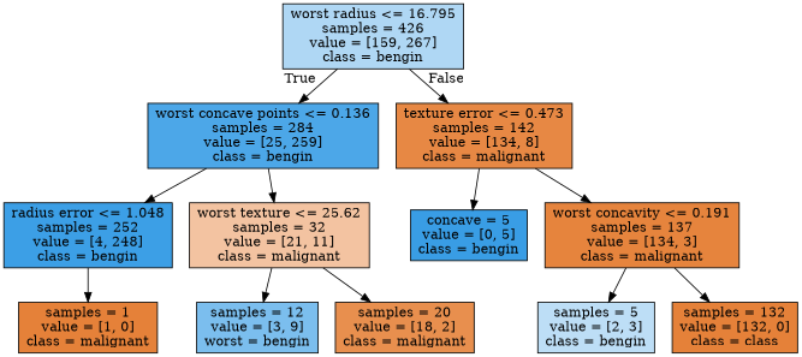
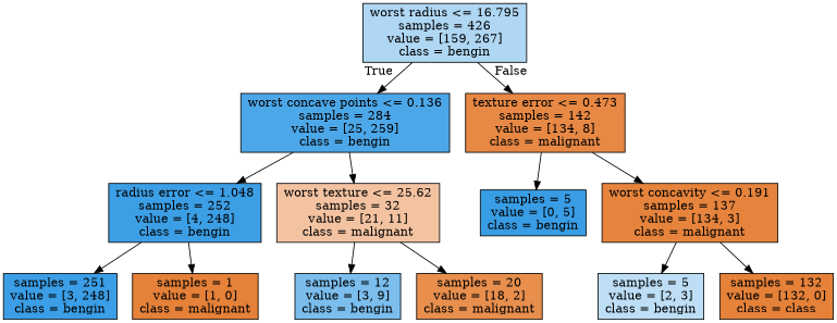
  digraph {
    node [color=black fillcolor="#e58139ff" shape=box style=filled]
    n1 [fillcolor="#399de567" label="worst radius <= 16.795\nsamples = 426\nvalue = [159, 267]\nclass = bengin"]
    n2 [fillcolor="#399de5e6" label="worst concave points <= 0.136\nsamples = 284\nvalue = [25, 259]\nclass = bengin"]
    n3 [fillcolor="#e58139f0" label="texture error <= 0.473\nsamples = 142\nvalue = [134, 8]\nclass = malignant"]
    n4 [fillcolor="#399de5fb" label="radius error <= 1.048\nsamples = 252\nvalue = [4, 248]\nclass = bengin"]
    n5 [fillcolor="#e5813979" label="worst texture <= 25.62\nsamples = 32\nvalue = [21, 11]\nclass = malignant"]
-   n6 [fillcolor="#399de5ff" label="concave = 5\nvalue = [0, 5]\nclass = bengin"]
+   n6 [fillcolor="#399de5ff" label="samples = 5\nvalue = [0, 5]\nclass = bengin"]
    n7 [fillcolor="#e58139f9" label="worst concavity <= 0.191\nsamples = 137\nvalue = [134, 3]\nclass = malignant"]
+   n8 [fillcolor="#399de5fc" label="samples = 251\nvalue = [3, 248]\nclass = bengin"]
    n9 [label="samples = 1\nvalue = [1, 0]\nclass = malignant"]
-   n10 [fillcolor="#399de5aa" label="samples = 12\nvalue = [3, 9]\nworst = bengin"]
+   n10 [fillcolor="#399de5aa" label="samples = 12\nvalue = [3, 9]\nclass = bengin"]
    n11 [fillcolor="#e58139e3" label="samples = 20\nvalue = [18, 2]\nclass = malignant"]
    n12 [fillcolor="#399de555" label="samples = 5\nvalue = [2, 3]\nclass = bengin"]
    n13 [label="samples = 132\nvalue = [132, 0]\nclass = class"]
    n1 -> n2 [headlabel=True labelangle=45 labeldistance=2.5]
    n1 -> n3 [headlabel=False labelangle=-45 labeldistance=2.5]
    n2 -> n4
    n2 -> n5
    n3 -> n6
    n3 -> n7
+   n4 -> n8
    n4 -> n9
    n5 -> n10
    n5 -> n11
    n7 -> n12
    n7 -> n13
  }
